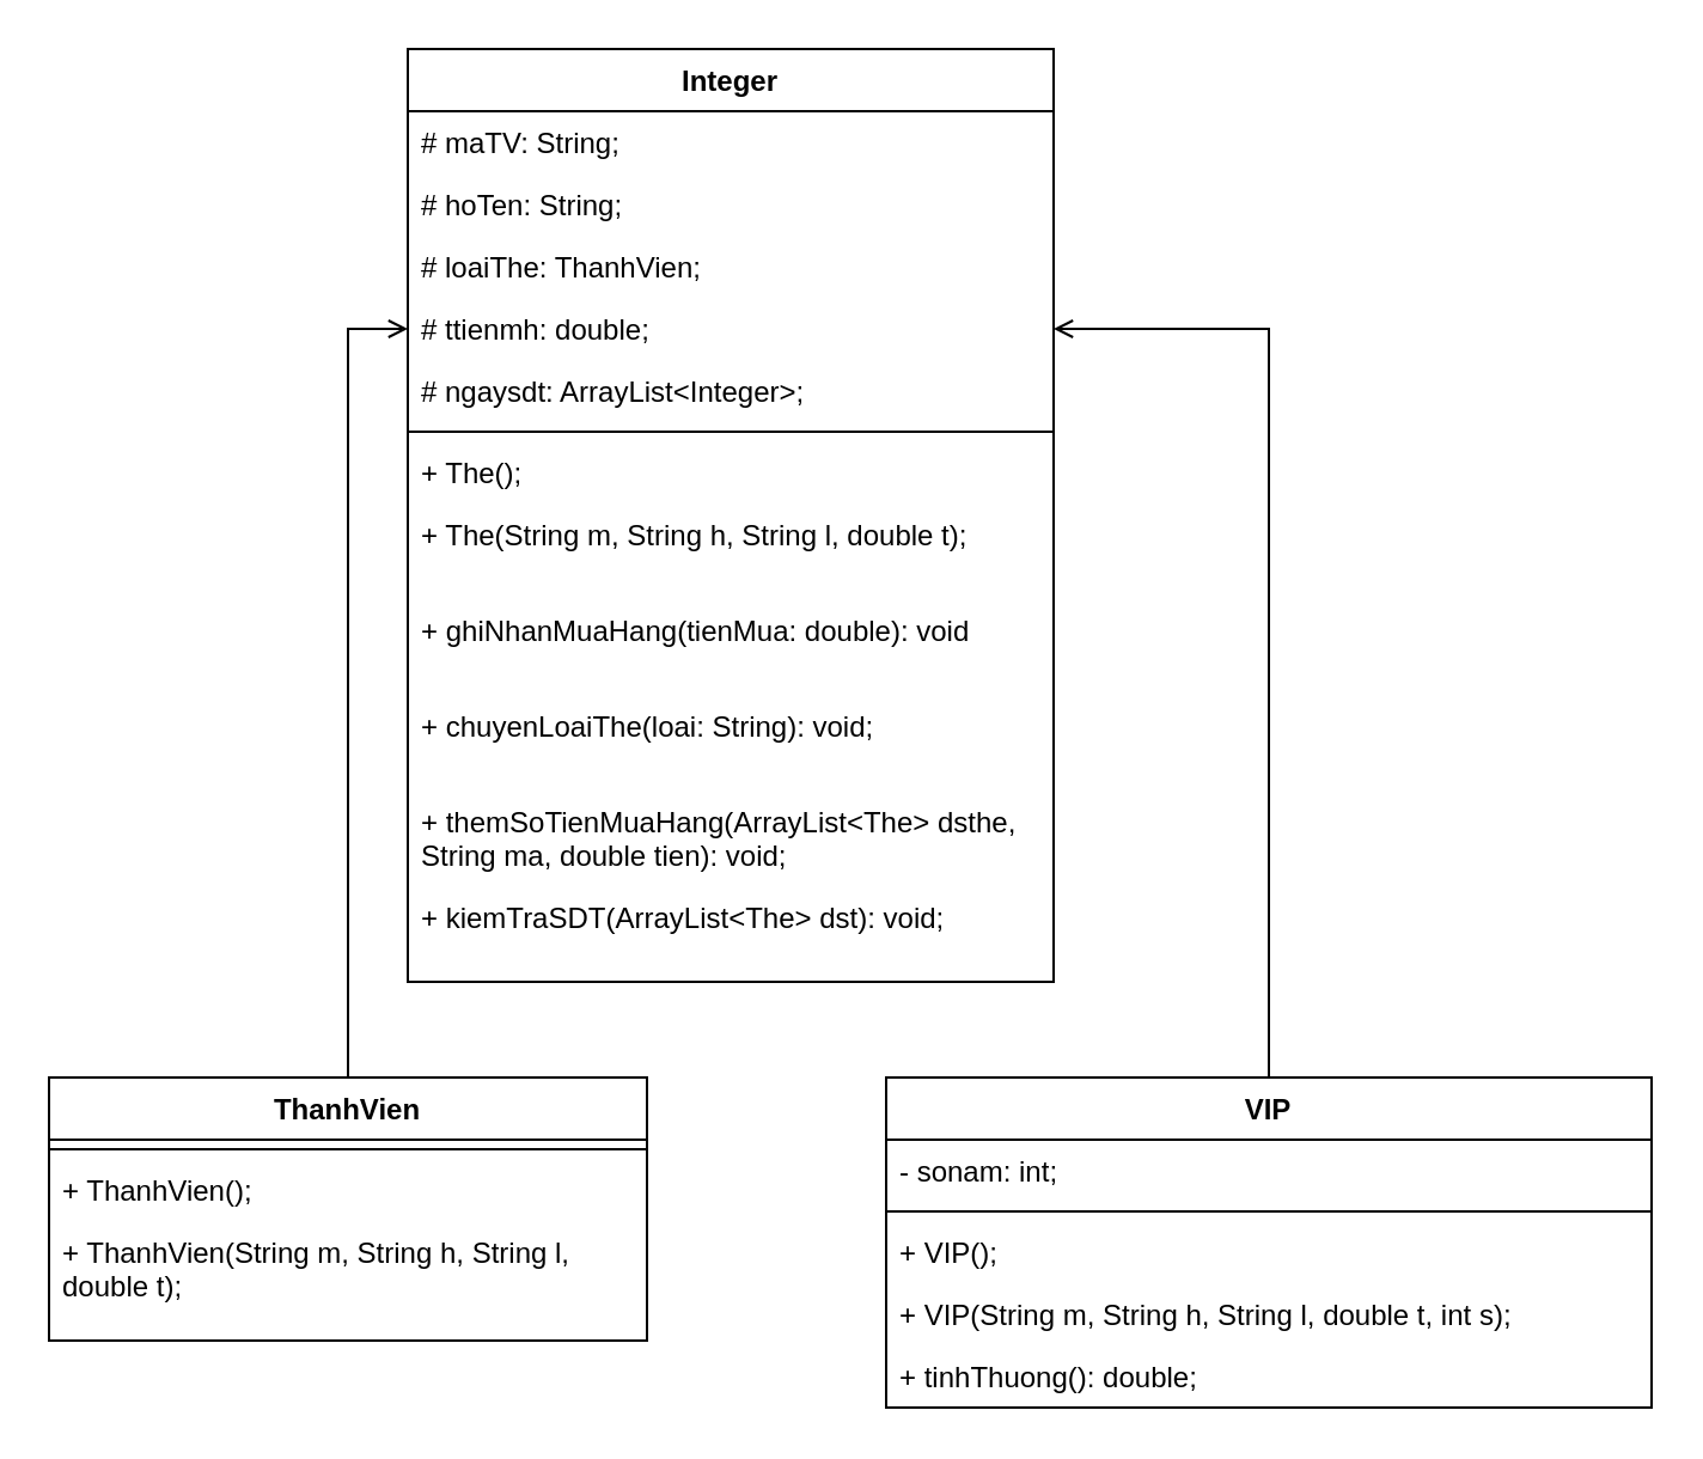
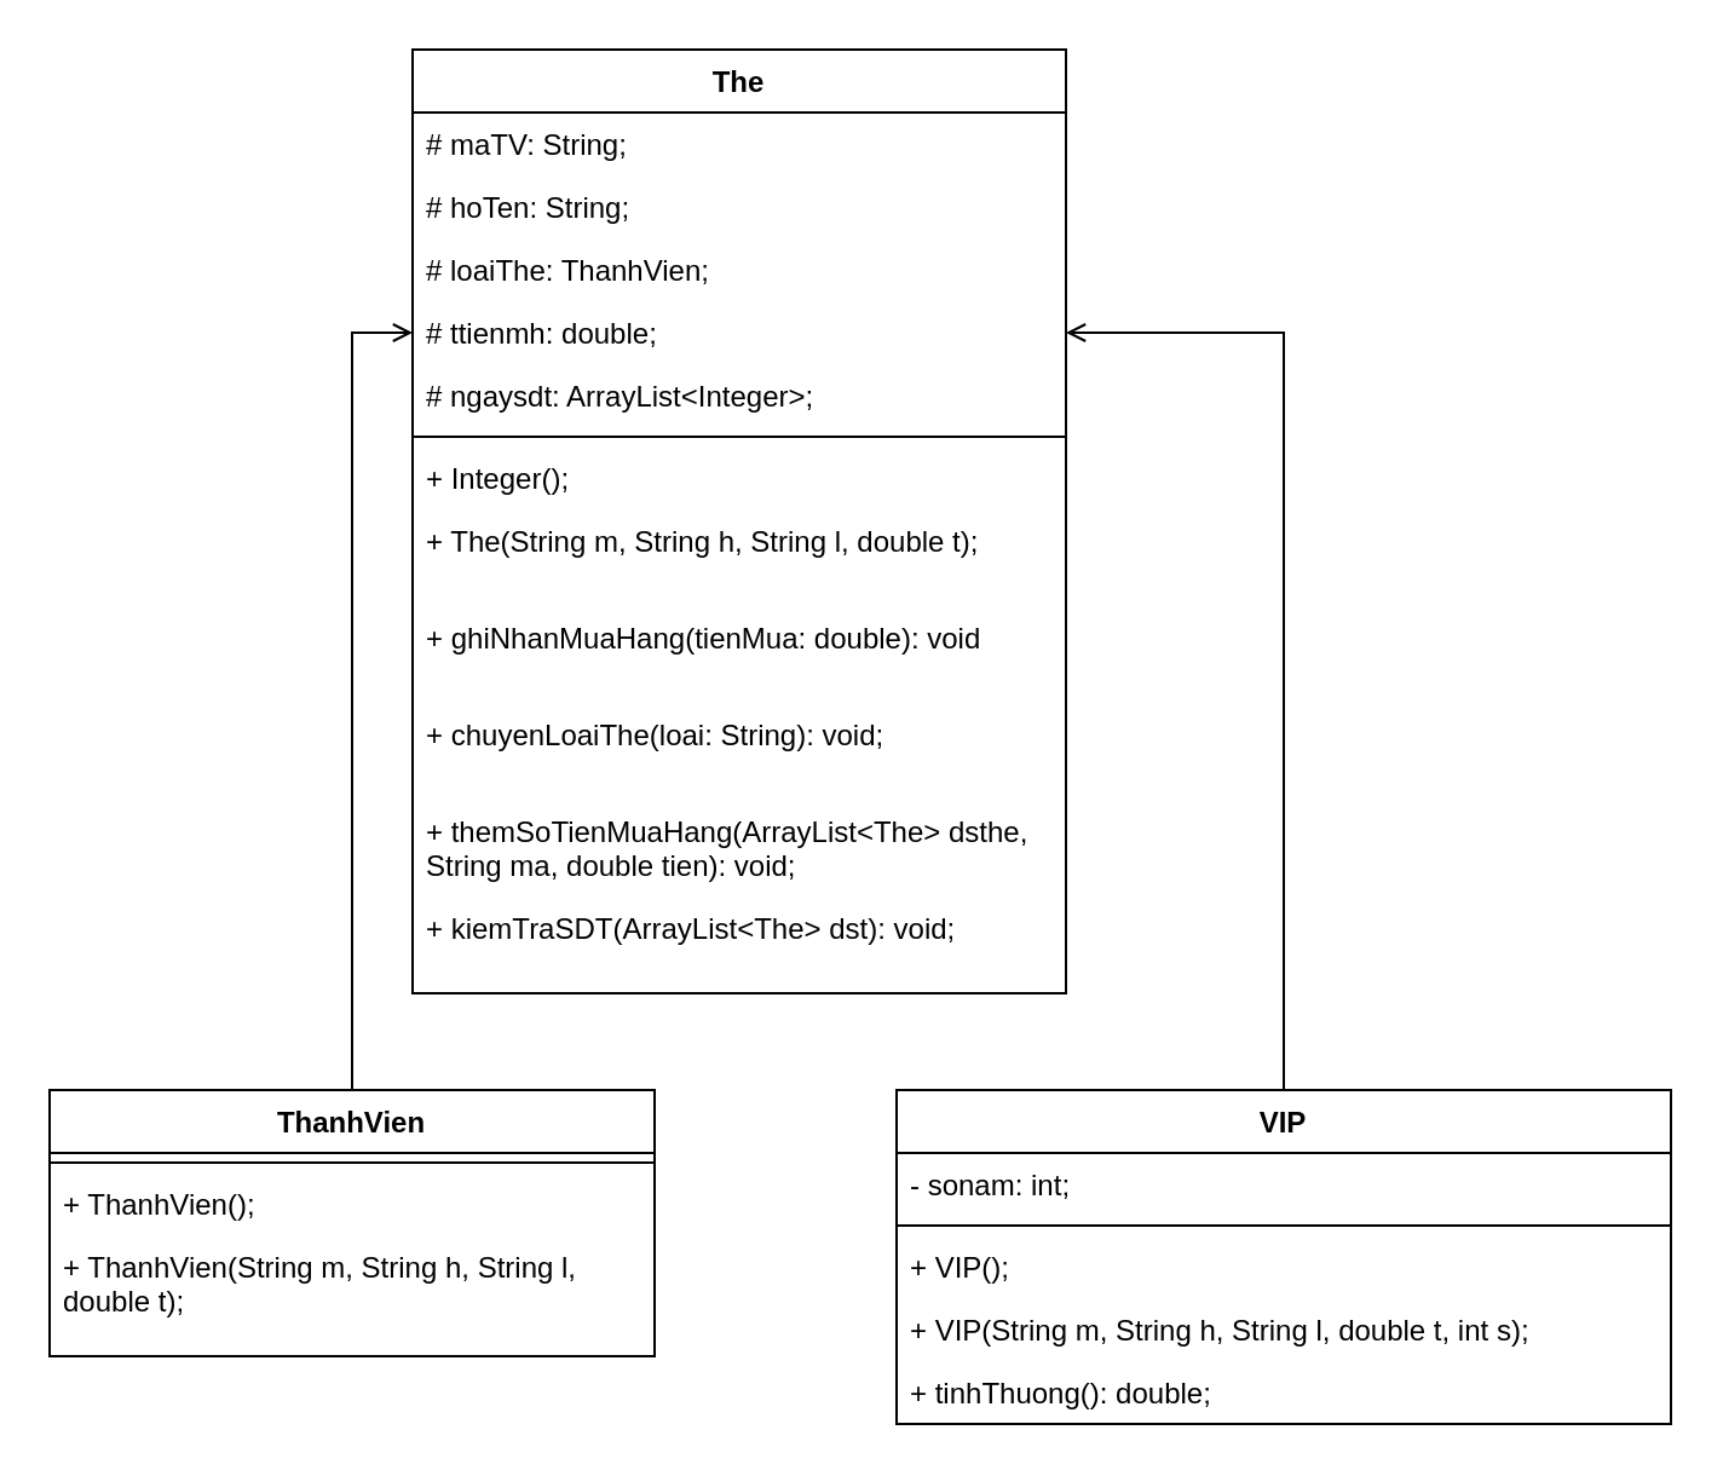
  <mxCell id="0" />
  <mxCell id="1" parent="0" />
- <mxCell id="2" value="Integer" style="swimlane;fontStyle=1;align=center;verticalAlign=top;childLayout=stackLayout;horizontal=1;startSize=26;horizontalStack=0;resizeParent=1;resizeParentMax=0;resizeLast=0;collapsible=1;marginBottom=0;whiteSpace=wrap;html=1;" parent="1" vertex="1"><mxGeometry x="170" y="20" width="270" height="390" as="geometry" /></mxCell>
+ <mxCell id="2" value="The" style="swimlane;fontStyle=1;align=center;verticalAlign=top;childLayout=stackLayout;horizontal=1;startSize=26;horizontalStack=0;resizeParent=1;resizeParentMax=0;resizeLast=0;collapsible=1;marginBottom=0;whiteSpace=wrap;html=1;" parent="1" vertex="1"><mxGeometry x="170" y="20" width="270" height="390" as="geometry" /></mxCell>
  <mxCell id="3" value="# maTV: String;" style="text;strokeColor=none;fillColor=none;align=left;verticalAlign=top;spacingLeft=4;spacingRight=4;overflow=hidden;rotatable=0;points=[[0,0.5],[1,0.5]];portConstraint=eastwest;whiteSpace=wrap;html=1;" parent="2" vertex="1"><mxGeometry y="26" width="270" height="26" as="geometry" /></mxCell>
  <mxCell id="4" value="# hoTen: String;" style="text;strokeColor=none;fillColor=none;align=left;verticalAlign=top;spacingLeft=4;spacingRight=4;overflow=hidden;rotatable=0;points=[[0,0.5],[1,0.5]];portConstraint=eastwest;whiteSpace=wrap;html=1;" parent="2" vertex="1"><mxGeometry y="52" width="270" height="26" as="geometry" /></mxCell>
  <mxCell id="5" value="# loaiThe: ThanhVien;" style="text;strokeColor=none;fillColor=none;align=left;verticalAlign=top;spacingLeft=4;spacingRight=4;overflow=hidden;rotatable=0;points=[[0,0.5],[1,0.5]];portConstraint=eastwest;whiteSpace=wrap;html=1;" parent="2" vertex="1"><mxGeometry y="78" width="270" height="26" as="geometry" /></mxCell>
  <mxCell id="6" value="# ttienmh: double;" style="text;strokeColor=none;fillColor=none;align=left;verticalAlign=top;spacingLeft=4;spacingRight=4;overflow=hidden;rotatable=0;points=[[0,0.5],[1,0.5]];portConstraint=eastwest;whiteSpace=wrap;html=1;" parent="2" vertex="1"><mxGeometry y="104" width="270" height="26" as="geometry" /></mxCell>
  <mxCell id="7" value="# ngaysdt: ArrayList&amp;lt;Integer&amp;gt;;" style="text;strokeColor=none;fillColor=none;align=left;verticalAlign=top;spacingLeft=4;spacingRight=4;overflow=hidden;rotatable=0;points=[[0,0.5],[1,0.5]];portConstraint=eastwest;whiteSpace=wrap;html=1;" parent="2" vertex="1"><mxGeometry y="130" width="270" height="26" as="geometry" /></mxCell>
  <mxCell id="8" value="" style="line;strokeWidth=1;fillColor=none;align=left;verticalAlign=middle;spacingTop=-1;spacingLeft=3;spacingRight=3;rotatable=0;labelPosition=right;points=[];portConstraint=eastwest;strokeColor=inherit;" parent="2" vertex="1"><mxGeometry y="156" width="270" height="8" as="geometry" /></mxCell>
- <mxCell id="9" value="+ The();" style="text;strokeColor=none;fillColor=none;align=left;verticalAlign=top;spacingLeft=4;spacingRight=4;overflow=hidden;rotatable=0;points=[[0,0.5],[1,0.5]];portConstraint=eastwest;whiteSpace=wrap;html=1;" parent="2" vertex="1"><mxGeometry y="164" width="270" height="26" as="geometry" /></mxCell>
+ <mxCell id="9" value="+ Integer();" style="text;strokeColor=none;fillColor=none;align=left;verticalAlign=top;spacingLeft=4;spacingRight=4;overflow=hidden;rotatable=0;points=[[0,0.5],[1,0.5]];portConstraint=eastwest;whiteSpace=wrap;html=1;" parent="2" vertex="1"><mxGeometry y="164" width="270" height="26" as="geometry" /></mxCell>
  <mxCell id="10" value="+ The(String m, String h, String l, double t);" style="text;strokeColor=none;fillColor=none;align=left;verticalAlign=top;spacingLeft=4;spacingRight=4;overflow=hidden;rotatable=0;points=[[0,0.5],[1,0.5]];portConstraint=eastwest;whiteSpace=wrap;html=1;" parent="2" vertex="1"><mxGeometry y="190" width="270" height="40" as="geometry" /></mxCell>
  <mxCell id="11" value="+ ghiNhanMuaHang(tienMua: double): void" style="text;strokeColor=none;fillColor=none;align=left;verticalAlign=top;spacingLeft=4;spacingRight=4;overflow=hidden;rotatable=0;points=[[0,0.5],[1,0.5]];portConstraint=eastwest;whiteSpace=wrap;html=1;" parent="2" vertex="1"><mxGeometry y="230" width="270" height="40" as="geometry" /></mxCell>
  <mxCell id="12" value="+ chuyenLoaiThe(loai: String): void;" style="text;strokeColor=none;fillColor=none;align=left;verticalAlign=top;spacingLeft=4;spacingRight=4;overflow=hidden;rotatable=0;points=[[0,0.5],[1,0.5]];portConstraint=eastwest;whiteSpace=wrap;html=1;" parent="2" vertex="1"><mxGeometry y="270" width="270" height="40" as="geometry" /></mxCell>
  <mxCell id="13" value="+ themSoTienMuaHang(ArrayList&amp;lt;The&amp;gt; dsthe, String ma, double tien): void;" style="text;strokeColor=none;fillColor=none;align=left;verticalAlign=top;spacingLeft=4;spacingRight=4;overflow=hidden;rotatable=0;points=[[0,0.5],[1,0.5]];portConstraint=eastwest;whiteSpace=wrap;html=1;" parent="2" vertex="1"><mxGeometry y="310" width="270" height="40" as="geometry" /></mxCell>
  <mxCell id="14" value="+ kiemTraSDT(ArrayList&amp;lt;The&amp;gt; dst): void;" style="text;strokeColor=none;fillColor=none;align=left;verticalAlign=top;spacingLeft=4;spacingRight=4;overflow=hidden;rotatable=0;points=[[0,0.5],[1,0.5]];portConstraint=eastwest;whiteSpace=wrap;html=1;" parent="2" vertex="1"><mxGeometry y="350" width="270" height="40" as="geometry" /></mxCell>
  <mxCell id="15" style="edgeStyle=orthogonalEdgeStyle;rounded=0;orthogonalLoop=1;jettySize=auto;html=1;endArrow=open;" parent="1" source="16" target="6" edge="1"><mxGeometry relative="1" as="geometry" /></mxCell>
  <mxCell id="16" value="ThanhVien" style="swimlane;fontStyle=1;align=center;verticalAlign=top;childLayout=stackLayout;horizontal=1;startSize=26;horizontalStack=0;resizeParent=1;resizeParentMax=0;resizeLast=0;collapsible=1;marginBottom=0;whiteSpace=wrap;html=1;" parent="1" vertex="1"><mxGeometry x="20" y="450" width="250" height="110" as="geometry" /></mxCell>
  <mxCell id="17" value="" style="line;strokeWidth=1;fillColor=none;align=left;verticalAlign=middle;spacingTop=-1;spacingLeft=3;spacingRight=3;rotatable=0;labelPosition=right;points=[];portConstraint=eastwest;strokeColor=inherit;" parent="16" vertex="1"><mxGeometry y="26" width="250" height="8" as="geometry" /></mxCell>
  <mxCell id="18" value="+ ThanhVien();" style="text;strokeColor=none;fillColor=none;align=left;verticalAlign=top;spacingLeft=4;spacingRight=4;overflow=hidden;rotatable=0;points=[[0,0.5],[1,0.5]];portConstraint=eastwest;whiteSpace=wrap;html=1;" parent="16" vertex="1"><mxGeometry y="34" width="250" height="26" as="geometry" /></mxCell>
  <mxCell id="19" value="+ ThanhVien(String m, String h, String l, double t);" style="text;strokeColor=none;fillColor=none;align=left;verticalAlign=top;spacingLeft=4;spacingRight=4;overflow=hidden;rotatable=0;points=[[0,0.5],[1,0.5]];portConstraint=eastwest;whiteSpace=wrap;html=1;" parent="16" vertex="1"><mxGeometry y="60" width="250" height="50" as="geometry" /></mxCell>
  <mxCell id="20" style="edgeStyle=orthogonalEdgeStyle;rounded=0;orthogonalLoop=1;jettySize=auto;html=1;endArrow=open;" parent="1" source="21" target="6" edge="1"><mxGeometry relative="1" as="geometry" /></mxCell>
  <mxCell id="21" value="VIP" style="swimlane;fontStyle=1;align=center;verticalAlign=top;childLayout=stackLayout;horizontal=1;startSize=26;horizontalStack=0;resizeParent=1;resizeParentMax=0;resizeLast=0;collapsible=1;marginBottom=0;whiteSpace=wrap;html=1;" parent="1" vertex="1"><mxGeometry x="370" y="450" width="320" height="138" as="geometry" /></mxCell>
  <mxCell id="22" value="- sonam: int;" style="text;strokeColor=none;fillColor=none;align=left;verticalAlign=top;spacingLeft=4;spacingRight=4;overflow=hidden;rotatable=0;points=[[0,0.5],[1,0.5]];portConstraint=eastwest;whiteSpace=wrap;html=1;" parent="21" vertex="1"><mxGeometry y="26" width="320" height="26" as="geometry" /></mxCell>
  <mxCell id="23" value="" style="line;strokeWidth=1;fillColor=none;align=left;verticalAlign=middle;spacingTop=-1;spacingLeft=3;spacingRight=3;rotatable=0;labelPosition=right;points=[];portConstraint=eastwest;strokeColor=inherit;" parent="21" vertex="1"><mxGeometry y="52" width="320" height="8" as="geometry" /></mxCell>
  <mxCell id="24" value="+ VIP();" style="text;strokeColor=none;fillColor=none;align=left;verticalAlign=top;spacingLeft=4;spacingRight=4;overflow=hidden;rotatable=0;points=[[0,0.5],[1,0.5]];portConstraint=eastwest;whiteSpace=wrap;html=1;" parent="21" vertex="1"><mxGeometry y="60" width="320" height="26" as="geometry" /></mxCell>
  <mxCell id="25" value="+ VIP(String m, String h, String l, double t, int s);" style="text;strokeColor=none;fillColor=none;align=left;verticalAlign=top;spacingLeft=4;spacingRight=4;overflow=hidden;rotatable=0;points=[[0,0.5],[1,0.5]];portConstraint=eastwest;whiteSpace=wrap;html=1;" parent="21" vertex="1"><mxGeometry y="86" width="320" height="26" as="geometry" /></mxCell>
  <mxCell id="26" value="+ tinhThuong(): double;" style="text;strokeColor=none;fillColor=none;align=left;verticalAlign=top;spacingLeft=4;spacingRight=4;overflow=hidden;rotatable=0;points=[[0,0.5],[1,0.5]];portConstraint=eastwest;whiteSpace=wrap;html=1;" parent="21" vertex="1"><mxGeometry y="112" width="320" height="26" as="geometry" /></mxCell>
